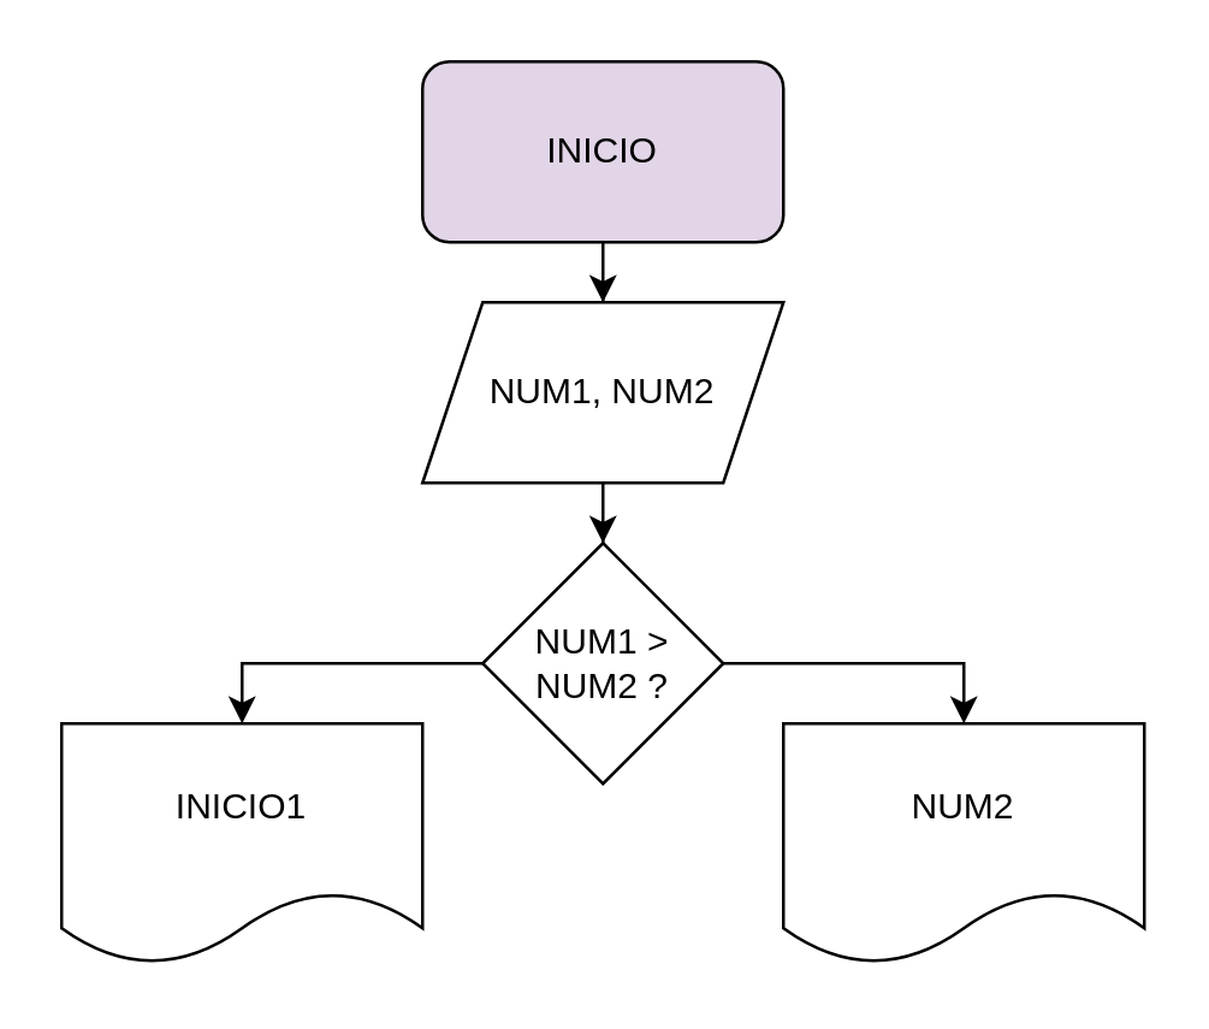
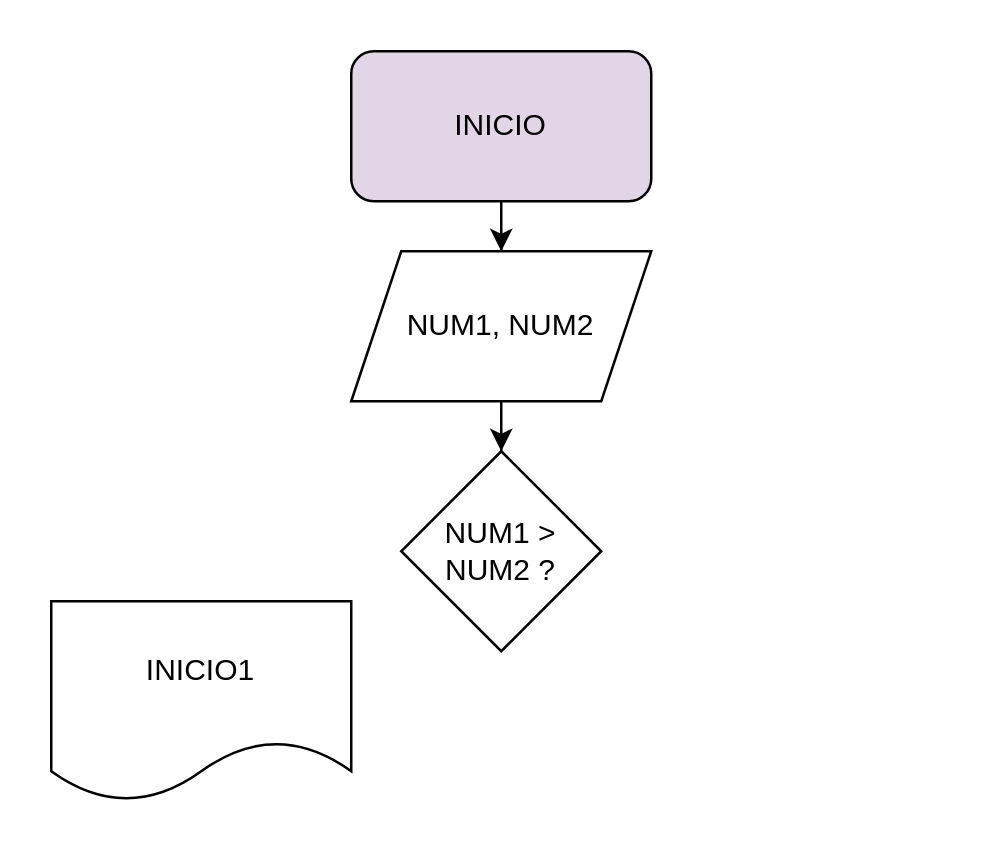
  <mxCell id="0" />
  <mxCell id="1" parent="0" />
  <mxCell id="2" style="edgeStyle=orthogonalEdgeStyle;rounded=0;orthogonalLoop=1;jettySize=auto;html=1;" edge="1" parent="1" source="3" target="5"><mxGeometry relative="1" as="geometry" /></mxCell>
  <mxCell id="3" value="INICIO" style="rounded=1;whiteSpace=wrap;html=1;fillColor=#e1d5e7;" vertex="1" parent="1"><mxGeometry x="140" y="20" width="120" height="60" as="geometry" /></mxCell>
  <mxCell id="4" style="edgeStyle=orthogonalEdgeStyle;rounded=0;orthogonalLoop=1;jettySize=auto;html=1;" edge="1" parent="1" source="5" target="8"><mxGeometry relative="1" as="geometry" /></mxCell>
  <mxCell id="5" value="NUM1, NUM2" style="shape=parallelogram;perimeter=parallelogramPerimeter;whiteSpace=wrap;html=1;fixedSize=1;" vertex="1" parent="1"><mxGeometry x="140" y="100" width="120" height="60" as="geometry" /></mxCell>
- <mxCell id="6" style="edgeStyle=orthogonalEdgeStyle;rounded=0;orthogonalLoop=1;jettySize=auto;html=1;exitX=0;exitY=0.5;exitDx=0;exitDy=0;entryX=0.5;entryY=0;entryDx=0;entryDy=0;" edge="1" parent="1" source="8" target="9"><mxGeometry relative="1" as="geometry" /></mxCell>
- <mxCell id="7" style="edgeStyle=orthogonalEdgeStyle;rounded=0;orthogonalLoop=1;jettySize=auto;html=1;exitX=1;exitY=0.5;exitDx=0;exitDy=0;entryX=0.5;entryY=0;entryDx=0;entryDy=0;" edge="1" parent="1" source="8" target="10"><mxGeometry relative="1" as="geometry" /></mxCell>
  <mxCell id="8" value="NUM1 &amp;gt; NUM2 ?" style="rhombus;whiteSpace=wrap;html=1;" vertex="1" parent="1"><mxGeometry x="160" y="180" width="80" height="80" as="geometry" /></mxCell>
  <mxCell id="9" value="INICIO1" style="shape=document;whiteSpace=wrap;html=1;boundedLbl=1;" vertex="1" parent="1"><mxGeometry x="20" y="240" width="120" height="80" as="geometry" /></mxCell>
- <mxCell id="10" value="NUM2" style="shape=document;whiteSpace=wrap;html=1;boundedLbl=1;" vertex="1" parent="1"><mxGeometry x="260" y="240" width="120" height="80" as="geometry" /></mxCell>
